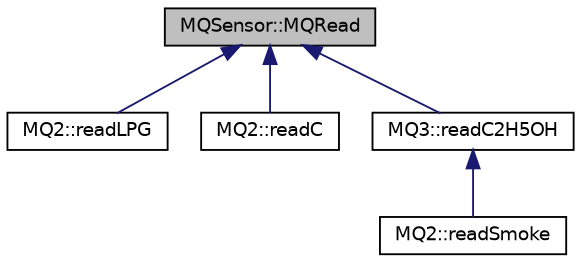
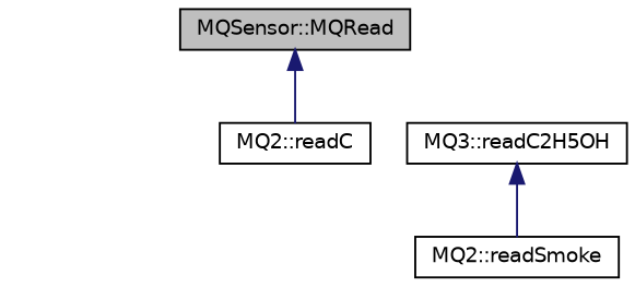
  digraph {
    rankdir=TB
    node [color=black fillcolor=white fontname=Helvetica fontsize=10 shape=record style=filled]
    edge [color=midnightblue dir=back fontname=Helvetica fontsize=10 labelfontname=Helvetica labelfontsize=10 style=solid]
    n1 [fillcolor=grey75 fontcolor=black height=0.2 label="MQSensor::MQRead" width=0.4]
-   n2 [height=0.2 label="MQ2::readLPG" width=0.4]
    n3 [height=0.2 label="MQ2::readC" width=0.4]
    n4 [height=0.2 label="MQ3::readC2H5OH" width=0.4]
    n5 [height=0.2 label="MQ2::readSmoke" width=0.4]
-   n1 -> n2
    n1 -> n3
-   n1 -> n4
    n4 -> n5
  }
